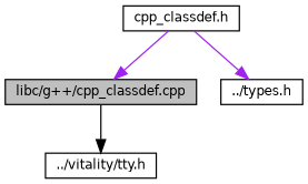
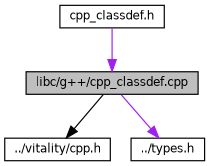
  digraph {
    node [color=black fillcolor=white fontname=Helvetica fontsize=10 shape=record style=filled]
    edge [color=purple fontname=Helvetica fontsize=10 labelfontname=Helvetica labelfontsize=10 style=solid]
    n1 [fillcolor=grey75 fontcolor=black height=0.2 label="libc/g++/cpp_classdef.cpp" width=0.4]
-   n2 [height=0.2 label="../vitality/tty.h" width=0.4]
+   n2 [height=0.2 label="../vitality/cpp.h" width=0.4]
    n3 [height=0.2 label="../types.h" width=0.4]
    n4 [height=0.2 label="cpp_classdef.h" width=0.4]
    n1 -> n2 [color=black]
-   n4 -> n3
+   n1 -> n3
    n4 -> n1
  }
